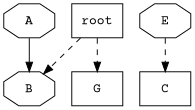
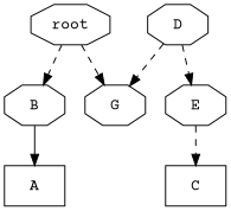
  digraph {
    fontname="Courier Prime"
    node [fontname="Courier Prime" shape=octagon]
    edge [fontname="Courier Prime" style=dashed]
-   n1 [label=root shape=box]
+   n1 [label=root]
    n2 [label=B]
-   n3 [label=G shape=box]
+   n3 [label=G]
+   n4 [label=D]
    n5 [label=E]
-   n6 [label=A]
+   n6 [label=A shape=box]
    n7 [label=C shape=box]
    n1 -> n2
    n1 -> n3
-   n6 -> n2 [style=solid]
+   n2 -> n6 [style=solid]
+   n4 -> n3
+   n4 -> n5
    n5 -> n7
  }
